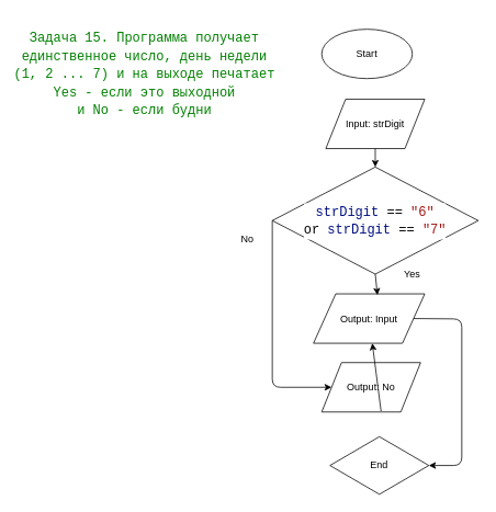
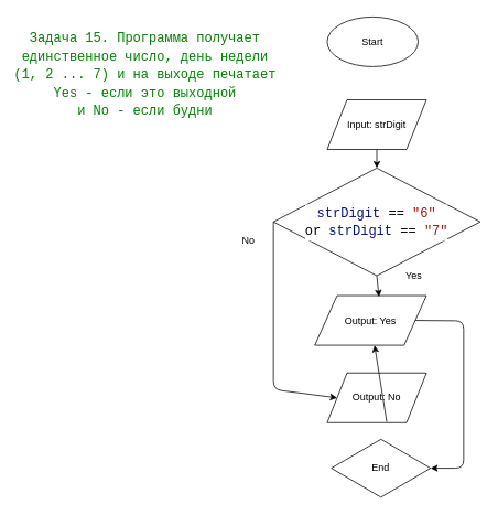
  <mxCell id="0" />
  <mxCell id="1" parent="0" />
- <mxCell id="2" value="Start" style="ellipse;whiteSpace=wrap;html=1;" vertex="1" parent="1"><mxGeometry x="390" y="35" width="110" height="60" as="geometry" /></mxCell>
+ <mxCell id="2" value="Start" style="ellipse;whiteSpace=wrap;html=1;" vertex="1" parent="1"><mxGeometry x="395" y="20" width="110" height="60" as="geometry" /></mxCell>
  <mxCell id="3" value="End" style="rhombus;whiteSpace=wrap;html=1;" vertex="1" parent="1"><mxGeometry x="400" y="530" width="120" height="70" as="geometry" /></mxCell>
  <mxCell id="4" value="&lt;div style=&quot;background-color: rgb(255 , 255 , 255) ; font-family: &amp;#34;consolas&amp;#34; , &amp;#34;courier new&amp;#34; , monospace ; font-size: 16px ; line-height: 22px ; white-space: pre&quot;&gt;&lt;div&gt;&lt;span style=&quot;color: #008000&quot;&gt;Задача 15. Программа получает&lt;/span&gt;&lt;/div&gt;&lt;div&gt;&lt;span style=&quot;color: #008000&quot;&gt;единственное число, день недели&lt;/span&gt;&lt;/div&gt;&lt;div&gt;&lt;span style=&quot;color: #008000&quot;&gt;(1, 2 ... 7) и на &lt;/span&gt;&lt;span style=&quot;color: rgb(0 , 128 , 0)&quot;&gt;выходе печатает&lt;/span&gt;&lt;/div&gt;&lt;div&gt;&lt;span style=&quot;color: rgb(0 , 128 , 0)&quot;&gt;Yes - если это выходной&lt;/span&gt;&lt;/div&gt;&lt;div&gt;&lt;span style=&quot;color: rgb(0 , 128 , 0)&quot;&gt;и No - если будни&lt;/span&gt;&lt;/div&gt;&lt;/div&gt;" style="text;html=1;strokeColor=none;fillColor=none;align=center;verticalAlign=middle;whiteSpace=wrap;rounded=0;" vertex="1" parent="1"><mxGeometry x="20" y="30" width="310" height="120" as="geometry" /></mxCell>
  <mxCell id="5" value="Input: strDigit" style="shape=parallelogram;perimeter=parallelogramPerimeter;whiteSpace=wrap;html=1;" vertex="1" parent="1"><mxGeometry x="395" y="120" width="120" height="60" as="geometry" /></mxCell>
  <mxCell id="6" value="&lt;div style=&quot;background-color: rgb(255 , 255 , 255) ; font-family: &amp;#34;consolas&amp;#34; , &amp;#34;courier new&amp;#34; , monospace ; font-size: 16px ; line-height: 22px ; white-space: pre&quot;&gt;&lt;span style=&quot;color: #001080&quot;&gt;strDigit&lt;/span&gt; == &lt;span style=&quot;color: #a31515&quot;&gt;&quot;6&quot;&lt;/span&gt;&lt;/div&gt;&lt;div style=&quot;background-color: rgb(255 , 255 , 255) ; font-family: &amp;#34;consolas&amp;#34; , &amp;#34;courier new&amp;#34; , monospace ; font-size: 16px ; line-height: 22px ; white-space: pre&quot;&gt;or &lt;span style=&quot;color: #001080&quot;&gt;strDigit&lt;/span&gt; == &lt;span style=&quot;color: #a31515&quot;&gt;&quot;7&quot;&lt;/span&gt;&lt;/div&gt;" style="rhombus;whiteSpace=wrap;html=1;" vertex="1" parent="1"><mxGeometry x="330" y="202.5" width="250" height="130" as="geometry" /></mxCell>
- <mxCell id="7" value="Output: Input" style="shape=parallelogram;perimeter=parallelogramPerimeter;whiteSpace=wrap;html=1;" vertex="1" parent="1"><mxGeometry x="380" y="356.5" width="135" height="60" as="geometry" /></mxCell>
- <mxCell id="8" value="Output: No" style="shape=parallelogram;perimeter=parallelogramPerimeter;whiteSpace=wrap;html=1;" vertex="1" parent="1"><mxGeometry x="390" y="440" width="120" height="60" as="geometry" /></mxCell>
+ <mxCell id="7" value="Output: Yes" style="shape=parallelogram;perimeter=parallelogramPerimeter;whiteSpace=wrap;html=1;" vertex="1" parent="1"><mxGeometry x="380" y="356.5" width="135" height="60" as="geometry" /></mxCell>
+ <mxCell id="8" value="Output: No" style="shape=parallelogram;perimeter=parallelogramPerimeter;whiteSpace=wrap;html=1;" vertex="1" parent="1"><mxGeometry x="395" y="450" width="120" height="60" as="geometry" /></mxCell>
  <mxCell id="9" value="" style="endArrow=classic;html=1;exitX=0.5;exitY=1;exitDx=0;exitDy=0;entryX=0.5;entryY=0;entryDx=0;entryDy=0;" edge="1" parent="1" source="5" target="6"><mxGeometry width="50" height="50" relative="1" as="geometry"><mxPoint x="20" y="670" as="sourcePoint" /><mxPoint x="70" y="620" as="targetPoint" /></mxGeometry></mxCell>
  <mxCell id="10" value="" style="endArrow=classic;html=1;entryX=0.575;entryY=0.025;entryDx=0;entryDy=0;entryPerimeter=0;exitX=0.5;exitY=1;exitDx=0;exitDy=0;" edge="1" parent="1" source="6" target="7"><mxGeometry width="50" height="50" relative="1" as="geometry"><mxPoint x="20" y="670" as="sourcePoint" /><mxPoint x="70" y="620" as="targetPoint" /></mxGeometry></mxCell>
  <mxCell id="11" value="" style="endArrow=classic;html=1;exitX=0.6;exitY=0.983;exitDx=0;exitDy=0;exitPerimeter=0;" edge="1" parent="1" source="8" target="7"><mxGeometry width="50" height="50" relative="1" as="geometry"><mxPoint x="20" y="670" as="sourcePoint" /><mxPoint x="70" y="620" as="targetPoint" /></mxGeometry></mxCell>
  <mxCell id="12" value="" style="endArrow=classic;html=1;exitX=0;exitY=0.5;exitDx=0;exitDy=0;entryX=0;entryY=0.5;entryDx=0;entryDy=0;" edge="1" parent="1" source="6" target="8"><mxGeometry width="50" height="50" relative="1" as="geometry"><mxPoint x="20" y="670" as="sourcePoint" /><mxPoint x="70" y="620" as="targetPoint" /><Array as="points"><mxPoint x="330" y="470" /></Array></mxGeometry></mxCell>
  <mxCell id="13" value="" style="endArrow=classic;html=1;exitX=1;exitY=0.5;exitDx=0;exitDy=0;entryX=1;entryY=0.5;entryDx=0;entryDy=0;" edge="1" parent="1" source="7" target="3"><mxGeometry width="50" height="50" relative="1" as="geometry"><mxPoint x="20" y="670" as="sourcePoint" /><mxPoint x="70" y="620" as="targetPoint" /><Array as="points"><mxPoint x="560" y="387" /><mxPoint x="560" y="565" /></Array></mxGeometry></mxCell>
  <mxCell id="14" value="Yes" style="text;html=1;strokeColor=none;fillColor=none;align=center;verticalAlign=middle;whiteSpace=wrap;rounded=0;" vertex="1" parent="1"><mxGeometry x="480" y="323" width="40" height="20" as="geometry" /></mxCell>
  <mxCell id="15" value="No" style="text;html=1;strokeColor=none;fillColor=none;align=center;verticalAlign=middle;whiteSpace=wrap;rounded=0;" vertex="1" parent="1"><mxGeometry x="280" y="280" width="40" height="20" as="geometry" /></mxCell>
